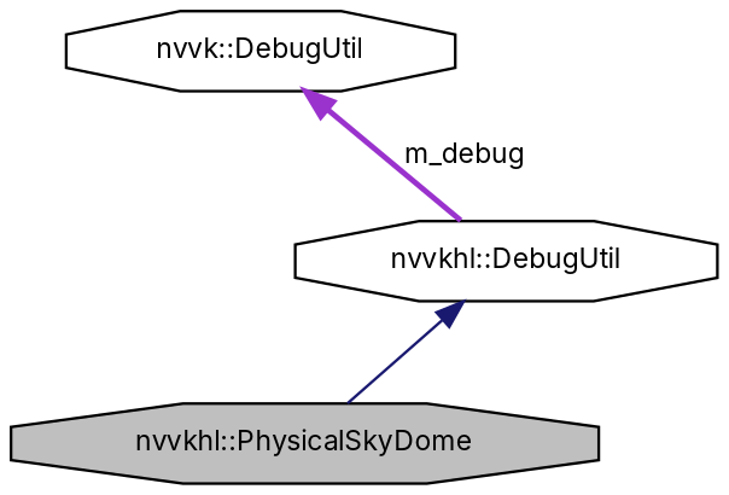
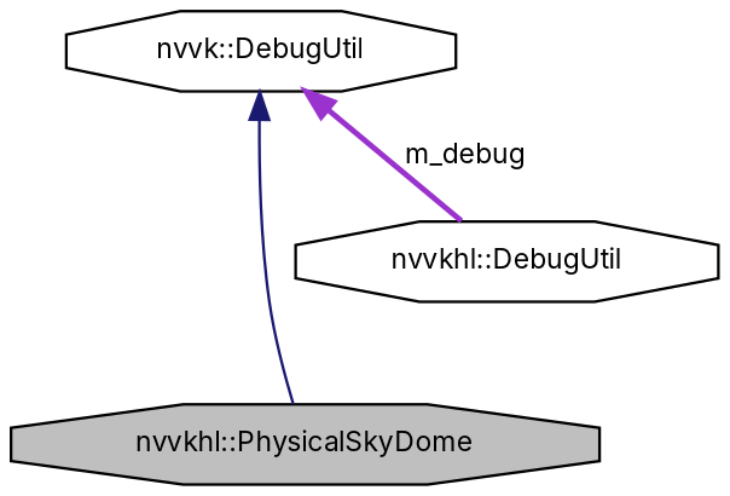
  digraph {
    fontname=Inter
    node [color=black fillcolor=white fontname=Inter fontsize=10 shape=octagon style=filled]
    edge [dir=back fontname=Inter fontsize=10 labelfontname=Helvetica labelfontsize=10]
    n1 [fillcolor=grey75 fontcolor=black height=0.2 label="nvvkhl::PhysicalSkyDome" width=0.4]
    n2 [height=0.2 label="nvvkhl::DebugUtil" width=0.4]
    n3 [height=0.2 label="nvvk::DebugUtil" width=0.4]
-   n2 -> n1 [color=midnightblue style=solid]
+   n3 -> n1 [color=midnightblue style=solid]
    n3 -> n2 [color=darkorchid3 label=" m_debug" style=bold]
  }
